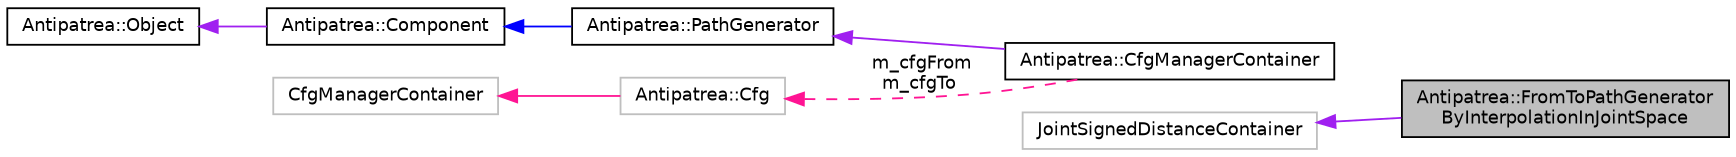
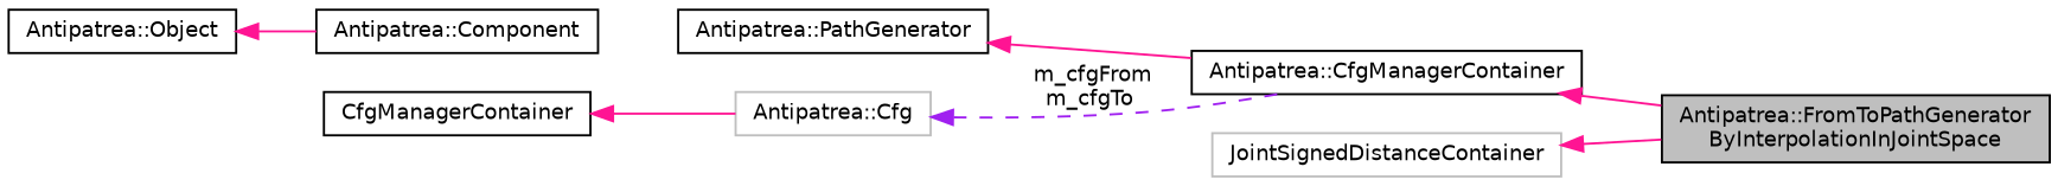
  digraph {
    fontname="DejaVu Sans"
    rankdir=LR
    node [color=black fontname="DejaVu Sans" fontsize=10 shape=record]
    edge [color=deeppink dir=back fontname="DejaVu Sans" fontsize=10 labelfontname=Helvetica labelfontsize=10 style=solid]
    n1 [fillcolor=grey75 fontcolor=black height=0.2 label="Antipatrea::FromToPathGenerator\lByInterpolationInJointSpace" style=filled width=0.4]
    n2 [height=0.2 label="Antipatrea::CfgManagerContainer" width=0.4]
    n3 [height=0.2 label="Antipatrea::PathGenerator" width=0.4]
    n4 [height=0.2 label="Antipatrea::Component" width=0.4]
    n5 [height=0.2 label="Antipatrea::Object" width=0.4]
    n6 [color=grey75 height=0.2 label="Antipatrea::Cfg" width=0.4]
-   n7 [color=grey75 height=0.2 label=CfgManagerContainer width=0.4]
+   n7 [height=0.2 label=CfgManagerContainer width=0.4]
    n8 [color=grey75 height=0.2 label=JointSignedDistanceContainer width=0.4]
-   n3 -> n2 [color=purple]
-   n4 -> n3 [color=blue]
-   n5 -> n4 [color=purple]
-   n6 -> n2 [label=" m_cfgFrom\nm_cfgTo" style=dashed]
+   n2 -> n1
+   n3 -> n2
+   n5 -> n4
+   n6 -> n2 [color=purple label=" m_cfgFrom\nm_cfgTo" style=dashed]
    n7 -> n6
-   n8 -> n1 [color=purple]
+   n8 -> n1
  }
